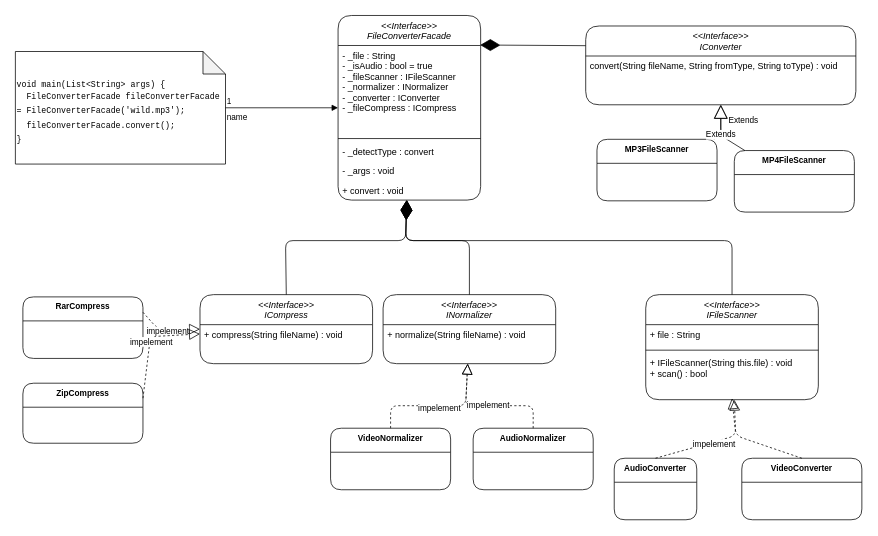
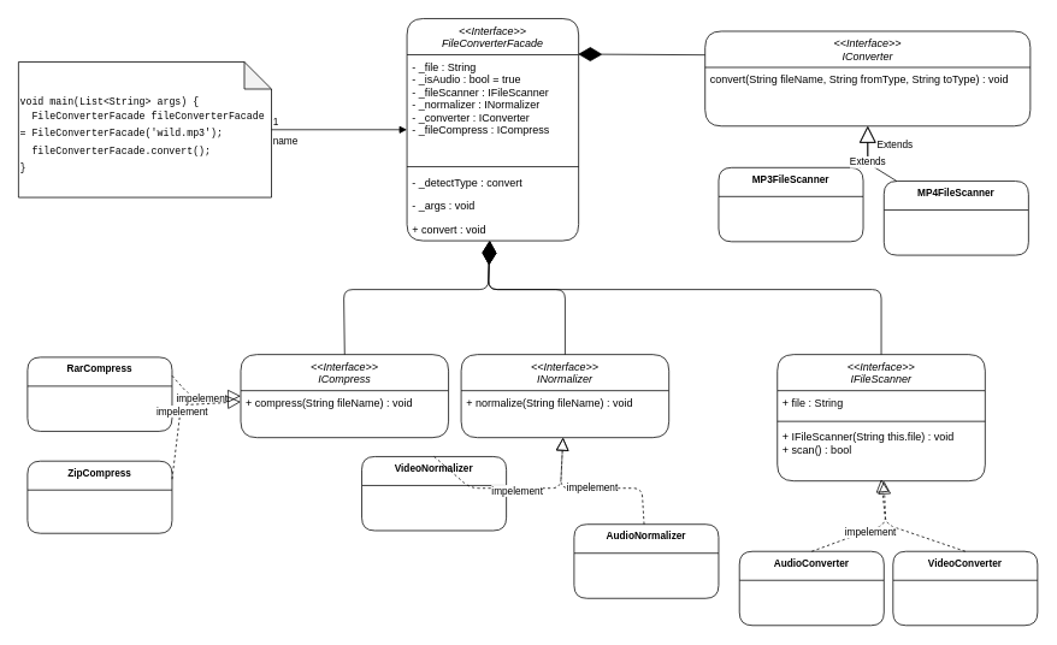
  <mxCell id="0" />
  <mxCell id="1" parent="0" />
  <mxCell id="2" value="&lt;&lt;Interface&gt;&gt;&#10;FileConverterFacade" style="swimlane;fontStyle=2;align=center;verticalAlign=top;childLayout=stackLayout;horizontal=1;startSize=40;horizontalStack=0;resizeParent=1;resizeLast=0;collapsible=1;marginBottom=0;rounded=1;shadow=0;strokeWidth=1;" parent="1" vertex="1"><mxGeometry x="450" y="20" width="190" height="246" as="geometry"><mxRectangle x="230" y="140" width="160" height="26" as="alternateBounds" /></mxGeometry></mxCell>
  <mxCell id="3" value="- _file : String &#10;- _isAudio : bool = true&#10;- _fileScanner : IFileScanner&#10;- _normalizer : INormalizer &#10;- _converter : IConverter &#10;- _fileCompress : ICompress " style="text;align=left;verticalAlign=top;spacingLeft=4;spacingRight=4;overflow=hidden;rotatable=0;points=[[0,0.5],[1,0.5]];portConstraint=eastwest;rounded=1;shadow=0;html=0;" parent="2" vertex="1"><mxGeometry y="40" width="190" height="120" as="geometry" /></mxCell>
  <mxCell id="4" value="" style="line;html=1;strokeWidth=1;align=left;verticalAlign=middle;spacingTop=-1;spacingLeft=3;spacingRight=3;rotatable=0;labelPosition=right;points=[];portConstraint=eastwest;rounded=1;" parent="2" vertex="1"><mxGeometry y="160" width="190" height="8" as="geometry" /></mxCell>
  <mxCell id="5" value="- _detectType : convert " style="text;align=left;verticalAlign=top;spacingLeft=4;spacingRight=4;overflow=hidden;rotatable=0;points=[[0,0.5],[1,0.5]];portConstraint=eastwest;rounded=1;" vertex="1" parent="2"><mxGeometry y="168" width="190" height="26" as="geometry" /></mxCell>
  <mxCell id="6" value="- _args : void" style="text;align=left;verticalAlign=top;spacingLeft=4;spacingRight=4;overflow=hidden;rotatable=0;points=[[0,0.5],[1,0.5]];portConstraint=eastwest;rounded=1;" parent="2" vertex="1"><mxGeometry y="194" width="190" height="26" as="geometry" /></mxCell>
  <mxCell id="7" value="+ convert : void" style="text;align=left;verticalAlign=top;spacingLeft=4;spacingRight=4;overflow=hidden;rotatable=0;points=[[0,0.5],[1,0.5]];portConstraint=eastwest;rounded=1;" vertex="1" parent="2"><mxGeometry y="220" width="190" height="26" as="geometry" /></mxCell>
  <mxCell id="8" value="&lt;font style=&quot;font-size: 11px&quot;&gt;&lt;br&gt;&lt;span style=&quot;font-family: &amp;#34;consolas&amp;#34; , &amp;#34;courier new&amp;#34; , monospace&quot;&gt;void&lt;/span&gt;&lt;span style=&quot;font-family: &amp;#34;consolas&amp;#34; , &amp;#34;courier new&amp;#34; , monospace&quot;&gt; &lt;/span&gt;&lt;span style=&quot;font-family: &amp;#34;consolas&amp;#34; , &amp;#34;courier new&amp;#34; , monospace&quot;&gt;main&lt;/span&gt;&lt;span style=&quot;font-family: &amp;#34;consolas&amp;#34; , &amp;#34;courier new&amp;#34; , monospace&quot;&gt;(&lt;/span&gt;&lt;span style=&quot;font-family: &amp;#34;consolas&amp;#34; , &amp;#34;courier new&amp;#34; , monospace&quot;&gt;List&lt;/span&gt;&lt;span style=&quot;font-family: &amp;#34;consolas&amp;#34; , &amp;#34;courier new&amp;#34; , monospace&quot;&gt;&amp;lt;&lt;/span&gt;&lt;span style=&quot;font-family: &amp;#34;consolas&amp;#34; , &amp;#34;courier new&amp;#34; , monospace&quot;&gt;String&lt;/span&gt;&lt;span style=&quot;font-family: &amp;#34;consolas&amp;#34; , &amp;#34;courier new&amp;#34; , monospace&quot;&gt;&amp;gt; &lt;/span&gt;&lt;span style=&quot;font-family: &amp;#34;consolas&amp;#34; , &amp;#34;courier new&amp;#34; , monospace&quot;&gt;args&lt;/span&gt;&lt;span style=&quot;font-family: &amp;#34;consolas&amp;#34; , &amp;#34;courier new&amp;#34; , monospace&quot;&gt;) {&lt;/span&gt;&lt;br&gt;&lt;/font&gt;&lt;div style=&quot;font-family: &amp;#34;consolas&amp;#34; , &amp;#34;courier new&amp;#34; , monospace ; font-weight: normal ; line-height: 19px ; font-size: 11px&quot;&gt;&lt;div&gt;&lt;font style=&quot;font-size: 11px&quot;&gt;&amp;nbsp; FileConverterFacade fileConverterFacade = FileConverterFacade('wild.mp3');&lt;/font&gt;&lt;/div&gt;&lt;div&gt;&lt;font style=&quot;font-size: 11px&quot;&gt;&amp;nbsp; fileConverterFacade.convert();&lt;/font&gt;&lt;/div&gt;&lt;div&gt;&lt;font style=&quot;font-size: 11px&quot;&gt;}&lt;/font&gt;&lt;/div&gt;&lt;/div&gt;" style="shape=note;whiteSpace=wrap;html=1;backgroundOutline=1;darkOpacity=0.05;rounded=1;align=left;" vertex="1" parent="1"><mxGeometry x="20" y="68" width="280" height="150" as="geometry" /></mxCell>
  <mxCell id="9" value="name" style="endArrow=block;endFill=1;html=1;edgeStyle=orthogonalEdgeStyle;align=left;verticalAlign=top;rounded=1;fontSize=11;fontColor=#000000;" edge="1" parent="1" source="8" target="2"><mxGeometry x="-1" relative="1" as="geometry"><mxPoint x="380" y="300" as="sourcePoint" /><mxPoint x="460" y="180" as="targetPoint" /></mxGeometry></mxCell>
  <mxCell id="10" value="1" style="edgeLabel;resizable=0;html=1;align=left;verticalAlign=bottom;rounded=1;labelBackgroundColor=none;fontSize=11;fontColor=#000000;" connectable="0" vertex="1" parent="9"><mxGeometry x="-1" relative="1" as="geometry" /></mxCell>
  <mxCell id="11" value="&lt;&lt;Interface&gt;&gt;&#10;IFileScanner" style="swimlane;fontStyle=2;align=center;verticalAlign=top;childLayout=stackLayout;horizontal=1;startSize=40;horizontalStack=0;resizeParent=1;resizeLast=0;collapsible=1;marginBottom=0;rounded=1;shadow=0;strokeWidth=1;" vertex="1" parent="1"><mxGeometry x="860" y="392" width="230" height="140" as="geometry"><mxRectangle x="230" y="140" width="160" height="26" as="alternateBounds" /></mxGeometry></mxCell>
  <mxCell id="12" value="+ file : String" style="text;align=left;verticalAlign=top;spacingLeft=4;spacingRight=4;overflow=hidden;rotatable=0;points=[[0,0.5],[1,0.5]];portConstraint=eastwest;rounded=1;shadow=0;html=0;" vertex="1" parent="11"><mxGeometry y="40" width="230" height="30" as="geometry" /></mxCell>
  <mxCell id="13" value="" style="line;html=1;strokeWidth=1;align=left;verticalAlign=middle;spacingTop=-1;spacingLeft=3;spacingRight=3;rotatable=0;labelPosition=right;points=[];portConstraint=eastwest;rounded=1;" vertex="1" parent="11"><mxGeometry y="70" width="230" height="8" as="geometry" /></mxCell>
  <mxCell id="14" value="+ IFileScanner(String this.file) : void &#10;+ scan() : bool " style="text;align=left;verticalAlign=top;spacingLeft=4;spacingRight=4;overflow=hidden;rotatable=0;points=[[0,0.5],[1,0.5]];portConstraint=eastwest;rounded=1;" vertex="1" parent="11"><mxGeometry y="78" width="230" height="52" as="geometry" /></mxCell>
  <mxCell id="15" value="&lt;&lt;Interface&gt;&gt;&#10;INormalizer" style="swimlane;fontStyle=2;align=center;verticalAlign=top;childLayout=stackLayout;horizontal=1;startSize=40;horizontalStack=0;resizeParent=1;resizeLast=0;collapsible=1;marginBottom=0;rounded=1;shadow=0;strokeWidth=1;" vertex="1" parent="1"><mxGeometry x="510" y="392" width="230" height="92" as="geometry"><mxRectangle x="230" y="140" width="160" height="26" as="alternateBounds" /></mxGeometry></mxCell>
  <mxCell id="16" value="+ normalize(String fileName) : void " style="text;align=left;verticalAlign=top;spacingLeft=4;spacingRight=4;overflow=hidden;rotatable=0;points=[[0,0.5],[1,0.5]];portConstraint=eastwest;rounded=1;" vertex="1" parent="15"><mxGeometry y="40" width="230" height="52" as="geometry" /></mxCell>
  <mxCell id="17" value="&lt;&lt;Interface&gt;&gt;&#10;IConverter" style="swimlane;fontStyle=2;align=center;verticalAlign=top;childLayout=stackLayout;horizontal=1;startSize=40;horizontalStack=0;resizeParent=1;resizeLast=0;collapsible=1;marginBottom=0;rounded=1;shadow=0;strokeWidth=1;" vertex="1" parent="1"><mxGeometry x="780" y="34" width="360" height="105" as="geometry"><mxRectangle x="230" y="140" width="160" height="26" as="alternateBounds" /></mxGeometry></mxCell>
  <mxCell id="18" value="convert(String fileName, String fromType, String toType) : void " style="text;align=left;verticalAlign=top;spacingLeft=4;spacingRight=4;overflow=hidden;rotatable=0;points=[[0,0.5],[1,0.5]];portConstraint=eastwest;rounded=1;" vertex="1" parent="17"><mxGeometry y="40" width="360" height="52" as="geometry" /></mxCell>
  <mxCell id="19" value="&lt;&lt;Interface&gt;&gt;&#10;ICompress" style="swimlane;fontStyle=2;align=center;verticalAlign=top;childLayout=stackLayout;horizontal=1;startSize=40;horizontalStack=0;resizeParent=1;resizeLast=0;collapsible=1;marginBottom=0;rounded=1;shadow=0;strokeWidth=1;" vertex="1" parent="1"><mxGeometry x="266" y="392" width="230" height="92" as="geometry"><mxRectangle x="230" y="140" width="160" height="26" as="alternateBounds" /></mxGeometry></mxCell>
  <mxCell id="20" value="+ compress(String fileName) : void " style="text;align=left;verticalAlign=top;spacingLeft=4;spacingRight=4;overflow=hidden;rotatable=0;points=[[0,0.5],[1,0.5]];portConstraint=eastwest;rounded=1;" vertex="1" parent="19"><mxGeometry y="40" width="230" height="52" as="geometry" /></mxCell>
  <mxCell id="21" value="" style="endArrow=diamondThin;endFill=1;endSize=24;html=1;rounded=1;fontSize=11;fontColor=#000000;exitX=0.5;exitY=0;exitDx=0;exitDy=0;" edge="1" parent="1" source="11" target="2"><mxGeometry width="160" relative="1" as="geometry"><mxPoint x="690" y="180" as="sourcePoint" /><mxPoint x="850" y="180" as="targetPoint" /><Array as="points"><mxPoint x="975" y="320" /><mxPoint x="540" y="320" /></Array></mxGeometry></mxCell>
  <mxCell id="22" value="" style="endArrow=diamondThin;endFill=1;endSize=24;html=1;rounded=1;fontSize=11;fontColor=#000000;exitX=0.5;exitY=0;exitDx=0;exitDy=0;" edge="1" parent="1" source="19" target="2"><mxGeometry width="160" relative="1" as="geometry"><mxPoint x="450.001" y="333.18" as="sourcePoint" /><mxPoint x="286.16" y="230.004" as="targetPoint" /><Array as="points"><mxPoint x="380" y="320" /><mxPoint x="540" y="320" /></Array></mxGeometry></mxCell>
  <mxCell id="23" value="" style="endArrow=diamondThin;endFill=1;endSize=24;html=1;rounded=1;fontSize=11;fontColor=#000000;exitX=0;exitY=0.25;exitDx=0;exitDy=0;entryX=0.997;entryY=0.16;entryDx=0;entryDy=0;entryPerimeter=0;" edge="1" parent="1" source="17" target="2"><mxGeometry width="160" relative="1" as="geometry"><mxPoint x="733.841" y="422" as="sourcePoint" /><mxPoint x="570" y="318.824" as="targetPoint" /><Array as="points" /></mxGeometry></mxCell>
  <mxCell id="24" value="" style="endArrow=diamondThin;endFill=1;endSize=24;html=1;rounded=1;fontSize=11;fontColor=#000000;exitX=0.5;exitY=0;exitDx=0;exitDy=0;" edge="1" parent="1" source="15" target="2"><mxGeometry width="160" relative="1" as="geometry"><mxPoint x="433.841" y="412.59" as="sourcePoint" /><mxPoint x="270" y="309.414" as="targetPoint" /><Array as="points"><mxPoint x="625" y="320" /><mxPoint x="540" y="320" /></Array></mxGeometry></mxCell>
- <mxCell id="25" value="VideoNormalizer" style="swimlane;fontStyle=1;align=center;verticalAlign=top;childLayout=stackLayout;horizontal=1;startSize=32;horizontalStack=0;resizeParent=1;resizeParentMax=0;resizeLast=0;collapsible=1;marginBottom=0;rounded=1;labelBackgroundColor=none;fontSize=11;fontColor=#000000;" vertex="1" parent="1"><mxGeometry x="440" y="570" width="160" height="82" as="geometry" /></mxCell>
- <mxCell id="26" value="AudioNormalizer" style="swimlane;fontStyle=1;align=center;verticalAlign=top;childLayout=stackLayout;horizontal=1;startSize=32;horizontalStack=0;resizeParent=1;resizeParentMax=0;resizeLast=0;collapsible=1;marginBottom=0;rounded=1;labelBackgroundColor=none;fontSize=11;fontColor=#000000;" vertex="1" parent="1"><mxGeometry x="630" y="570" width="160" height="82" as="geometry" /></mxCell>
+ <mxCell id="25" value="VideoNormalizer" style="swimlane;fontStyle=1;align=center;verticalAlign=top;childLayout=stackLayout;horizontal=1;startSize=32;horizontalStack=0;resizeParent=1;resizeParentMax=0;resizeLast=0;collapsible=1;marginBottom=0;rounded=1;labelBackgroundColor=none;fontSize=11;fontColor=#000000;" vertex="1" parent="1"><mxGeometry x="400" y="505" width="160" height="82" as="geometry" /></mxCell>
+ <mxCell id="26" value="AudioNormalizer" style="swimlane;fontStyle=1;align=center;verticalAlign=top;childLayout=stackLayout;horizontal=1;startSize=32;horizontalStack=0;resizeParent=1;resizeParentMax=0;resizeLast=0;collapsible=1;marginBottom=0;rounded=1;labelBackgroundColor=none;fontSize=11;fontColor=#000000;" vertex="1" parent="1"><mxGeometry x="635" y="580" width="160" height="82" as="geometry" /></mxCell>
  <mxCell id="27" value="ZipCompress" style="swimlane;fontStyle=1;align=center;verticalAlign=top;childLayout=stackLayout;horizontal=1;startSize=32;horizontalStack=0;resizeParent=1;resizeParentMax=0;resizeLast=0;collapsible=1;marginBottom=0;rounded=1;labelBackgroundColor=none;fontSize=11;fontColor=#000000;" vertex="1" parent="1"><mxGeometry x="30" y="510" width="160" height="80" as="geometry" /></mxCell>
  <mxCell id="28" value="RarCompress" style="swimlane;fontStyle=1;align=center;verticalAlign=top;childLayout=stackLayout;horizontal=1;startSize=32;horizontalStack=0;resizeParent=1;resizeParentMax=0;resizeLast=0;collapsible=1;marginBottom=0;rounded=1;labelBackgroundColor=none;fontSize=11;fontColor=#000000;" vertex="1" parent="1"><mxGeometry x="30" y="395" width="160" height="82" as="geometry" /></mxCell>
- <mxCell id="29" value="AudioConverter" style="swimlane;fontStyle=1;align=center;verticalAlign=top;childLayout=stackLayout;horizontal=1;startSize=32;horizontalStack=0;resizeParent=1;resizeParentMax=0;resizeLast=0;collapsible=1;marginBottom=0;rounded=1;labelBackgroundColor=none;fontSize=11;fontColor=#000000;" vertex="1" parent="1"><mxGeometry x="818" y="610" width="110" height="82" as="geometry" /></mxCell>
+ <mxCell id="29" value="AudioConverter" style="swimlane;fontStyle=1;align=center;verticalAlign=top;childLayout=stackLayout;horizontal=1;startSize=32;horizontalStack=0;resizeParent=1;resizeParentMax=0;resizeLast=0;collapsible=1;marginBottom=0;rounded=1;labelBackgroundColor=none;fontSize=11;fontColor=#000000;" vertex="1" parent="1"><mxGeometry x="818" y="610" width="160" height="82" as="geometry" /></mxCell>
  <mxCell id="30" value="VideoConverter" style="swimlane;fontStyle=1;align=center;verticalAlign=top;childLayout=stackLayout;horizontal=1;startSize=32;horizontalStack=0;resizeParent=1;resizeParentMax=0;resizeLast=0;collapsible=1;marginBottom=0;rounded=1;labelBackgroundColor=none;fontSize=11;fontColor=#000000;" vertex="1" parent="1"><mxGeometry x="988" y="610" width="160" height="82" as="geometry" /></mxCell>
  <mxCell id="31" value="MP3FileScanner" style="swimlane;fontStyle=1;align=center;verticalAlign=top;childLayout=stackLayout;horizontal=1;startSize=32;horizontalStack=0;resizeParent=1;resizeParentMax=0;resizeLast=0;collapsible=1;marginBottom=0;rounded=1;labelBackgroundColor=none;fontSize=11;fontColor=#000000;" vertex="1" parent="1"><mxGeometry x="795" y="185" width="160" height="82" as="geometry" /></mxCell>
  <mxCell id="32" value="MP4FileScanner" style="swimlane;fontStyle=1;align=center;verticalAlign=top;childLayout=stackLayout;horizontal=1;startSize=32;horizontalStack=0;resizeParent=1;resizeParentMax=0;resizeLast=0;collapsible=1;marginBottom=0;rounded=1;labelBackgroundColor=none;fontSize=11;fontColor=#000000;" vertex="1" parent="1"><mxGeometry x="978" y="200" width="160" height="82" as="geometry" /></mxCell>
  <mxCell id="33" value="Extends" style="endArrow=block;endSize=16;endFill=0;html=1;rounded=1;fontSize=11;fontColor=#000000;" edge="1" parent="1" source="31" target="17"><mxGeometry x="0.191" y="-30" width="160" relative="1" as="geometry"><mxPoint x="830" y="190" as="sourcePoint" /><mxPoint x="990" y="190" as="targetPoint" /><Array as="points"><mxPoint x="960" y="180" /></Array><mxPoint as="offset" /></mxGeometry></mxCell>
  <mxCell id="34" value="Extends" style="endArrow=block;endSize=16;endFill=0;html=1;rounded=1;fontSize=11;fontColor=#000000;" edge="1" parent="1" source="32" target="17"><mxGeometry width="160" relative="1" as="geometry"><mxPoint x="913.682" y="194" as="sourcePoint" /><mxPoint x="939.675" y="149" as="targetPoint" /><Array as="points"><mxPoint x="960" y="180" /></Array></mxGeometry></mxCell>
  <mxCell id="35" value="" style="endArrow=block;dashed=1;endFill=0;endSize=12;html=1;rounded=1;fontSize=11;fontColor=#000000;exitX=0.5;exitY=0;exitDx=0;exitDy=0;" edge="1" parent="1" source="30"><mxGeometry width="160" relative="1" as="geometry"><mxPoint x="890" y="620" as="sourcePoint" /><mxPoint x="975" y="530" as="targetPoint" /><Array as="points"><mxPoint x="980" y="580" /></Array></mxGeometry></mxCell>
  <mxCell id="36" value="" style="endArrow=block;dashed=1;endFill=0;endSize=12;html=1;rounded=1;fontSize=11;fontColor=#000000;exitX=0.5;exitY=0;exitDx=0;exitDy=0;" edge="1" parent="1" source="29" target="11"><mxGeometry width="160" relative="1" as="geometry"><mxPoint x="1027.183" y="620" as="sourcePoint" /><mxPoint x="987.966" y="542" as="targetPoint" /><Array as="points"><mxPoint x="980" y="580" /></Array></mxGeometry></mxCell>
  <mxCell id="37" value="impelement" style="edgeLabel;html=1;align=center;verticalAlign=middle;resizable=0;points=[];fontSize=11;fontColor=#000000;" vertex="1" connectable="0" parent="36"><mxGeometry x="0.017" y="-2" relative="1" as="geometry"><mxPoint x="-1" as="offset" /></mxGeometry></mxCell>
  <mxCell id="38" value="" style="endArrow=block;dashed=1;endFill=0;endSize=12;html=1;rounded=1;fontSize=11;fontColor=#000000;exitX=0.5;exitY=0;exitDx=0;exitDy=0;" edge="1" parent="1" source="25" target="15"><mxGeometry width="160" relative="1" as="geometry"><mxPoint x="520" y="548" as="sourcePoint" /><mxPoint x="599.966" y="470" as="targetPoint" /><Array as="points"><mxPoint x="520" y="540" /><mxPoint x="620" y="540" /></Array></mxGeometry></mxCell>
  <mxCell id="39" value="impelement" style="edgeLabel;html=1;align=center;verticalAlign=middle;resizable=0;points=[];fontSize=11;fontColor=#000000;" vertex="1" connectable="0" parent="38"><mxGeometry x="0.017" y="-2" relative="1" as="geometry"><mxPoint x="-1" as="offset" /></mxGeometry></mxCell>
  <mxCell id="40" value="" style="endArrow=block;dashed=1;endFill=0;endSize=12;html=1;rounded=1;fontSize=11;fontColor=#000000;" edge="1" parent="1" source="26" target="15"><mxGeometry width="160" relative="1" as="geometry"><mxPoint x="530" y="580" as="sourcePoint" /><mxPoint x="623.5" y="494" as="targetPoint" /><Array as="points"><mxPoint x="710" y="540" /><mxPoint x="620" y="540" /></Array></mxGeometry></mxCell>
  <mxCell id="41" value="impelement" style="edgeLabel;html=1;align=center;verticalAlign=middle;resizable=0;points=[];fontSize=11;fontColor=#000000;" vertex="1" connectable="0" parent="40"><mxGeometry x="0.017" y="-2" relative="1" as="geometry"><mxPoint x="-1" as="offset" /></mxGeometry></mxCell>
  <mxCell id="42" value="" style="endArrow=block;dashed=1;endFill=0;endSize=12;html=1;rounded=1;fontSize=11;fontColor=#000000;exitX=1;exitY=0.25;exitDx=0;exitDy=0;" edge="1" parent="1" source="28" target="19"><mxGeometry width="160" relative="1" as="geometry"><mxPoint x="140" y="368" as="sourcePoint" /><mxPoint x="242.745" y="282" as="targetPoint" /><Array as="points"><mxPoint x="210" y="438" /></Array></mxGeometry></mxCell>
  <mxCell id="43" value="impelement" style="edgeLabel;html=1;align=center;verticalAlign=middle;resizable=0;points=[];fontSize=11;fontColor=#000000;" vertex="1" connectable="0" parent="42"><mxGeometry x="0.017" y="-2" relative="1" as="geometry"><mxPoint x="-1" as="offset" /></mxGeometry></mxCell>
  <mxCell id="44" value="" style="endArrow=block;dashed=1;endFill=0;endSize=12;html=1;rounded=1;fontSize=11;fontColor=#000000;exitX=1;exitY=0.25;exitDx=0;exitDy=0;" edge="1" parent="1" source="27" target="19"><mxGeometry width="160" relative="1" as="geometry"><mxPoint x="200" y="360.5" as="sourcePoint" /><mxPoint x="276" y="448" as="targetPoint" /><Array as="points"><mxPoint x="200" y="448" /></Array></mxGeometry></mxCell>
  <mxCell id="45" value="impelement" style="edgeLabel;html=1;align=center;verticalAlign=middle;resizable=0;points=[];fontSize=11;fontColor=#000000;" vertex="1" connectable="0" parent="44"><mxGeometry x="0.017" y="-2" relative="1" as="geometry"><mxPoint x="-1" as="offset" /></mxGeometry></mxCell>
